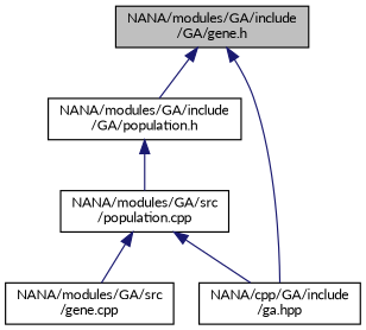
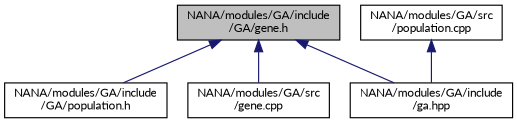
  digraph {
    fontname=Lato
    node [color=black fillcolor=white fontname=Lato fontsize=10 shape=record style=filled]
    edge [color=midnightblue dir=back fontname=Lato fontsize=10 labelfontname=Helvetica labelfontsize=10 style=solid]
    n1 [fillcolor=grey75 fontcolor=black height=0.2 label="NANA/modules/GA/include\l/GA/gene.h" width=0.4]
    n2 [height=0.2 label="NANA/modules/GA/include\l/GA/population.h" width=0.4]
-   n3 [height=0.2 label="NANA/cpp/GA/include\l/ga.hpp" width=0.4]
+   n3 [height=0.2 label="NANA/modules/GA/include\l/ga.hpp" width=0.4]
    n4 [height=0.2 label="NANA/modules/GA/src\l/gene.cpp" width=0.4]
    n5 [height=0.2 label="NANA/modules/GA/src\l/population.cpp" width=0.4]
    n1 -> n2
    n1 -> n3
-   n5 -> n4
-   n2 -> n5
+   n1 -> n4
    n5 -> n3
  }
